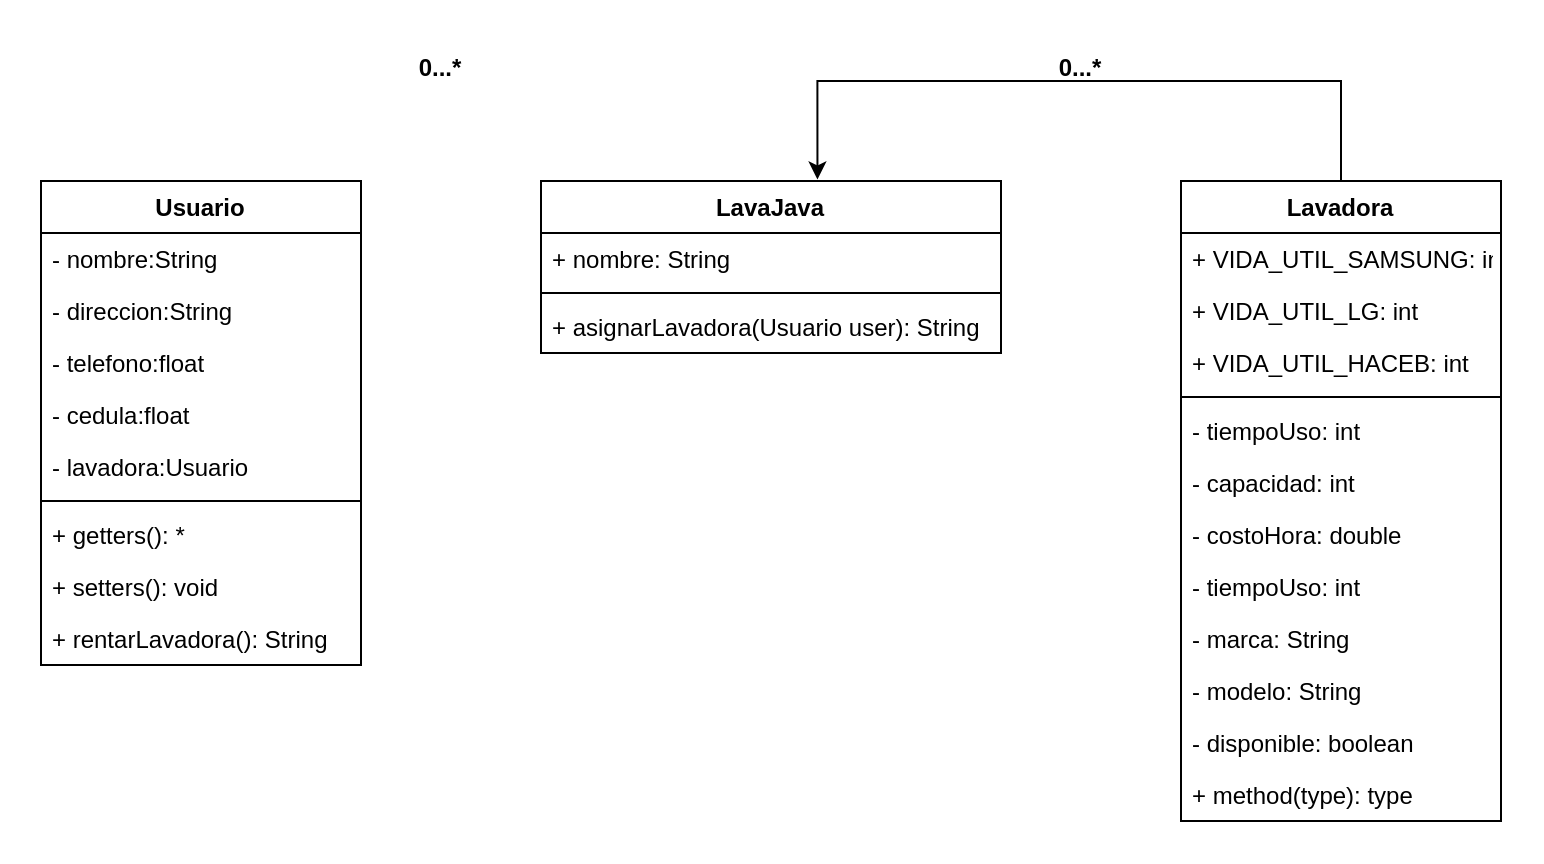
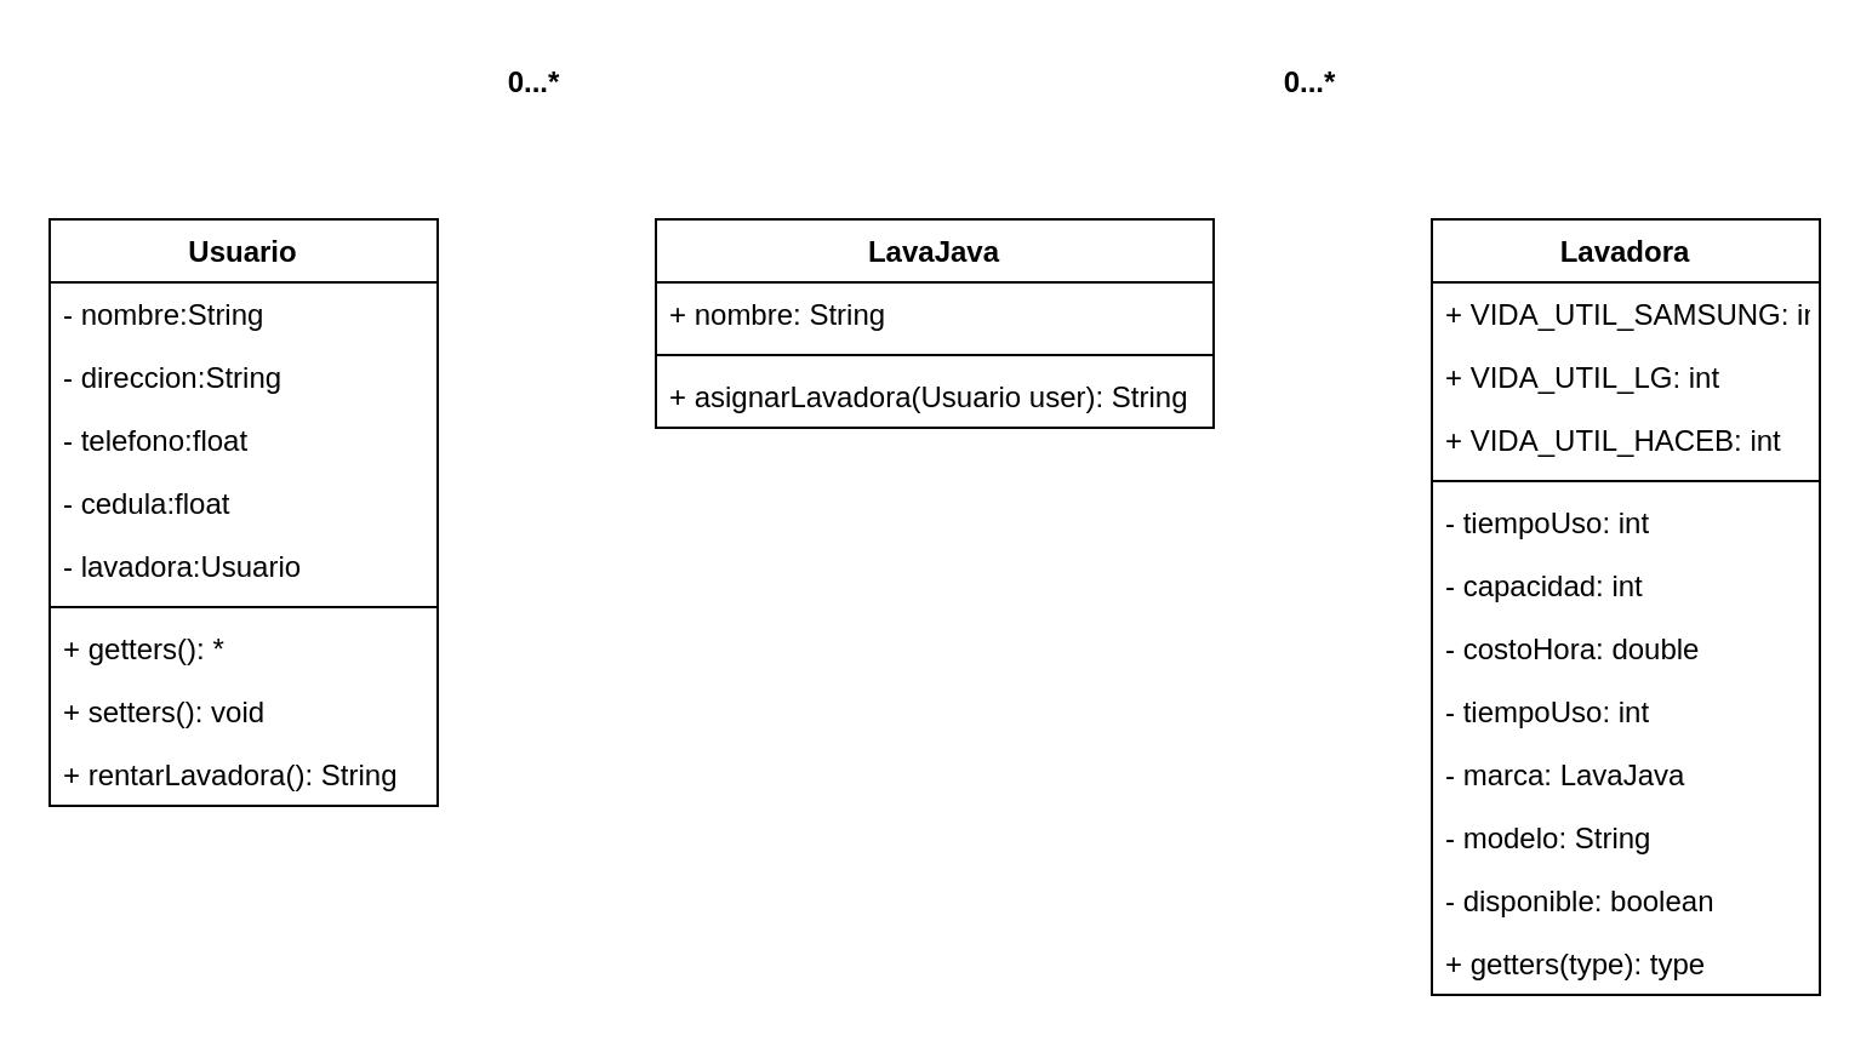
  <mxCell id="0" />
  <mxCell id="1" parent="0" />
  <mxCell id="2" value="Usuario" style="swimlane;fontStyle=1;align=center;verticalAlign=top;childLayout=stackLayout;horizontal=1;startSize=26;horizontalStack=0;resizeParent=1;resizeParentMax=0;resizeLast=0;collapsible=1;marginBottom=0;" vertex="1" parent="1"><mxGeometry x="20" y="90" width="160" height="242" as="geometry" /></mxCell>
  <mxCell id="3" value="- nombre:String&#10;" style="text;strokeColor=none;fillColor=none;align=left;verticalAlign=top;spacingLeft=4;spacingRight=4;overflow=hidden;rotatable=0;points=[[0,0.5],[1,0.5]];portConstraint=eastwest;" vertex="1" parent="2"><mxGeometry y="26" width="160" height="26" as="geometry" /></mxCell>
  <mxCell id="4" value="- direccion:String&#10;" style="text;strokeColor=none;fillColor=none;align=left;verticalAlign=top;spacingLeft=4;spacingRight=4;overflow=hidden;rotatable=0;points=[[0,0.5],[1,0.5]];portConstraint=eastwest;" vertex="1" parent="2"><mxGeometry y="52" width="160" height="26" as="geometry" /></mxCell>
  <mxCell id="5" value="- telefono:float&#10;" style="text;strokeColor=none;fillColor=none;align=left;verticalAlign=top;spacingLeft=4;spacingRight=4;overflow=hidden;rotatable=0;points=[[0,0.5],[1,0.5]];portConstraint=eastwest;" vertex="1" parent="2"><mxGeometry y="78" width="160" height="26" as="geometry" /></mxCell>
  <mxCell id="6" value="- cedula:float&#10;" style="text;strokeColor=none;fillColor=none;align=left;verticalAlign=top;spacingLeft=4;spacingRight=4;overflow=hidden;rotatable=0;points=[[0,0.5],[1,0.5]];portConstraint=eastwest;" vertex="1" parent="2"><mxGeometry y="104" width="160" height="26" as="geometry" /></mxCell>
  <mxCell id="7" value="- lavadora:Usuario&#10;" style="text;strokeColor=none;fillColor=none;align=left;verticalAlign=top;spacingLeft=4;spacingRight=4;overflow=hidden;rotatable=0;points=[[0,0.5],[1,0.5]];portConstraint=eastwest;" vertex="1" parent="2"><mxGeometry y="130" width="160" height="26" as="geometry" /></mxCell>
  <mxCell id="8" value="" style="line;strokeWidth=1;fillColor=none;align=left;verticalAlign=middle;spacingTop=-1;spacingLeft=3;spacingRight=3;rotatable=0;labelPosition=right;points=[];portConstraint=eastwest;" vertex="1" parent="2"><mxGeometry y="156" width="160" height="8" as="geometry" /></mxCell>
  <mxCell id="9" value="+ getters(): *" style="text;strokeColor=none;fillColor=none;align=left;verticalAlign=top;spacingLeft=4;spacingRight=4;overflow=hidden;rotatable=0;points=[[0,0.5],[1,0.5]];portConstraint=eastwest;" vertex="1" parent="2"><mxGeometry y="164" width="160" height="26" as="geometry" /></mxCell>
  <mxCell id="10" value="+ setters(): void" style="text;strokeColor=none;fillColor=none;align=left;verticalAlign=top;spacingLeft=4;spacingRight=4;overflow=hidden;rotatable=0;points=[[0,0.5],[1,0.5]];portConstraint=eastwest;" vertex="1" parent="2"><mxGeometry y="190" width="160" height="26" as="geometry" /></mxCell>
  <mxCell id="11" value="+ rentarLavadora(): String" style="text;strokeColor=none;fillColor=none;align=left;verticalAlign=top;spacingLeft=4;spacingRight=4;overflow=hidden;rotatable=0;points=[[0,0.5],[1,0.5]];portConstraint=eastwest;" vertex="1" parent="2"><mxGeometry y="216" width="160" height="26" as="geometry" /></mxCell>
  <mxCell id="12" value="LavaJava" style="swimlane;fontStyle=1;align=center;verticalAlign=top;childLayout=stackLayout;horizontal=1;startSize=26;horizontalStack=0;resizeParent=1;resizeParentMax=0;resizeLast=0;collapsible=1;marginBottom=0;" vertex="1" parent="1"><mxGeometry x="270" y="90" width="230" height="86" as="geometry" /></mxCell>
  <mxCell id="13" value="+ nombre: String" style="text;strokeColor=none;fillColor=none;align=left;verticalAlign=top;spacingLeft=4;spacingRight=4;overflow=hidden;rotatable=0;points=[[0,0.5],[1,0.5]];portConstraint=eastwest;" vertex="1" parent="12"><mxGeometry y="26" width="230" height="26" as="geometry" /></mxCell>
  <mxCell id="14" value="" style="line;strokeWidth=1;fillColor=none;align=left;verticalAlign=middle;spacingTop=-1;spacingLeft=3;spacingRight=3;rotatable=0;labelPosition=right;points=[];portConstraint=eastwest;" vertex="1" parent="12"><mxGeometry y="52" width="230" height="8" as="geometry" /></mxCell>
  <mxCell id="15" value="+ asignarLavadora(Usuario user): String" style="text;strokeColor=none;fillColor=none;align=left;verticalAlign=top;spacingLeft=4;spacingRight=4;overflow=hidden;rotatable=0;points=[[0,0.5],[1,0.5]];portConstraint=eastwest;" vertex="1" parent="12"><mxGeometry y="60" width="230" height="26" as="geometry" /></mxCell>
- <mxCell id="16" style="edgeStyle=orthogonalEdgeStyle;rounded=0;orthogonalLoop=1;jettySize=auto;html=1;exitX=0.5;exitY=0;exitDx=0;exitDy=0;entryX=0.601;entryY=-0.009;entryDx=0;entryDy=0;entryPerimeter=0;" edge="1" parent="1" source="17" target="12"><mxGeometry relative="1" as="geometry"><Array as="points"><mxPoint x="670" y="40" /><mxPoint x="408" y="40" /></Array></mxGeometry></mxCell>
  <mxCell id="17" value="Lavadora" style="swimlane;fontStyle=1;align=center;verticalAlign=top;childLayout=stackLayout;horizontal=1;startSize=26;horizontalStack=0;resizeParent=1;resizeParentMax=0;resizeLast=0;collapsible=1;marginBottom=0;" vertex="1" parent="1"><mxGeometry x="590" y="90" width="160" height="320" as="geometry" /></mxCell>
  <mxCell id="18" value="+ VIDA_UTIL_SAMSUNG: int" style="text;strokeColor=none;fillColor=none;align=left;verticalAlign=top;spacingLeft=4;spacingRight=4;overflow=hidden;rotatable=0;points=[[0,0.5],[1,0.5]];portConstraint=eastwest;" vertex="1" parent="17"><mxGeometry y="26" width="160" height="26" as="geometry" /></mxCell>
  <mxCell id="19" value="+ VIDA_UTIL_LG: int" style="text;strokeColor=none;fillColor=none;align=left;verticalAlign=top;spacingLeft=4;spacingRight=4;overflow=hidden;rotatable=0;points=[[0,0.5],[1,0.5]];portConstraint=eastwest;" vertex="1" parent="17"><mxGeometry y="52" width="160" height="26" as="geometry" /></mxCell>
  <mxCell id="20" value="+ VIDA_UTIL_HACEB: int" style="text;strokeColor=none;fillColor=none;align=left;verticalAlign=top;spacingLeft=4;spacingRight=4;overflow=hidden;rotatable=0;points=[[0,0.5],[1,0.5]];portConstraint=eastwest;" vertex="1" parent="17"><mxGeometry y="78" width="160" height="26" as="geometry" /></mxCell>
  <mxCell id="21" value="" style="line;strokeWidth=1;fillColor=none;align=left;verticalAlign=middle;spacingTop=-1;spacingLeft=3;spacingRight=3;rotatable=0;labelPosition=right;points=[];portConstraint=eastwest;" vertex="1" parent="17"><mxGeometry y="104" width="160" height="8" as="geometry" /></mxCell>
  <mxCell id="22" value="- tiempoUso: int" style="text;strokeColor=none;fillColor=none;align=left;verticalAlign=top;spacingLeft=4;spacingRight=4;overflow=hidden;rotatable=0;points=[[0,0.5],[1,0.5]];portConstraint=eastwest;" vertex="1" parent="17"><mxGeometry y="112" width="160" height="26" as="geometry" /></mxCell>
  <mxCell id="23" value="- capacidad: int" style="text;strokeColor=none;fillColor=none;align=left;verticalAlign=top;spacingLeft=4;spacingRight=4;overflow=hidden;rotatable=0;points=[[0,0.5],[1,0.5]];portConstraint=eastwest;" vertex="1" parent="17"><mxGeometry y="138" width="160" height="26" as="geometry" /></mxCell>
  <mxCell id="24" value="- costoHora: double" style="text;strokeColor=none;fillColor=none;align=left;verticalAlign=top;spacingLeft=4;spacingRight=4;overflow=hidden;rotatable=0;points=[[0,0.5],[1,0.5]];portConstraint=eastwest;" vertex="1" parent="17"><mxGeometry y="164" width="160" height="26" as="geometry" /></mxCell>
  <mxCell id="25" value="- tiempoUso: int" style="text;strokeColor=none;fillColor=none;align=left;verticalAlign=top;spacingLeft=4;spacingRight=4;overflow=hidden;rotatable=0;points=[[0,0.5],[1,0.5]];portConstraint=eastwest;" vertex="1" parent="17"><mxGeometry y="190" width="160" height="26" as="geometry" /></mxCell>
- <mxCell id="26" value="- marca: String" style="text;strokeColor=none;fillColor=none;align=left;verticalAlign=top;spacingLeft=4;spacingRight=4;overflow=hidden;rotatable=0;points=[[0,0.5],[1,0.5]];portConstraint=eastwest;" vertex="1" parent="17"><mxGeometry y="216" width="160" height="26" as="geometry" /></mxCell>
+ <mxCell id="26" value="- marca: LavaJava" style="text;strokeColor=none;fillColor=none;align=left;verticalAlign=top;spacingLeft=4;spacingRight=4;overflow=hidden;rotatable=0;points=[[0,0.5],[1,0.5]];portConstraint=eastwest;" vertex="1" parent="17"><mxGeometry y="216" width="160" height="26" as="geometry" /></mxCell>
  <mxCell id="27" value="- modelo: String" style="text;strokeColor=none;fillColor=none;align=left;verticalAlign=top;spacingLeft=4;spacingRight=4;overflow=hidden;rotatable=0;points=[[0,0.5],[1,0.5]];portConstraint=eastwest;" vertex="1" parent="17"><mxGeometry y="242" width="160" height="26" as="geometry" /></mxCell>
  <mxCell id="28" value="- disponible: boolean" style="text;strokeColor=none;fillColor=none;align=left;verticalAlign=top;spacingLeft=4;spacingRight=4;overflow=hidden;rotatable=0;points=[[0,0.5],[1,0.5]];portConstraint=eastwest;" vertex="1" parent="17"><mxGeometry y="268" width="160" height="26" as="geometry" /></mxCell>
- <mxCell id="29" value="+ method(type): type" style="text;strokeColor=none;fillColor=none;align=left;verticalAlign=top;spacingLeft=4;spacingRight=4;overflow=hidden;rotatable=0;points=[[0,0.5],[1,0.5]];portConstraint=eastwest;" vertex="1" parent="17"><mxGeometry y="294" width="160" height="26" as="geometry" /></mxCell>
+ <mxCell id="29" value="+ getters(type): type" style="text;strokeColor=none;fillColor=none;align=left;verticalAlign=top;spacingLeft=4;spacingRight=4;overflow=hidden;rotatable=0;points=[[0,0.5],[1,0.5]];portConstraint=eastwest;" vertex="1" parent="17"><mxGeometry y="294" width="160" height="26" as="geometry" /></mxCell>
  <mxCell id="30" value="0...*" style="text;align=center;fontStyle=1;verticalAlign=middle;spacingLeft=3;spacingRight=3;strokeColor=none;rotatable=0;points=[[0,0.5],[1,0.5]];portConstraint=eastwest;" vertex="1" parent="1"><mxGeometry x="180" y="20" width="80" height="26" as="geometry" /></mxCell>
  <mxCell id="31" value="0...*" style="text;align=center;fontStyle=1;verticalAlign=middle;spacingLeft=3;spacingRight=3;strokeColor=none;rotatable=0;points=[[0,0.5],[1,0.5]];portConstraint=eastwest;" vertex="1" parent="1"><mxGeometry x="500" y="20" width="80" height="26" as="geometry" /></mxCell>
